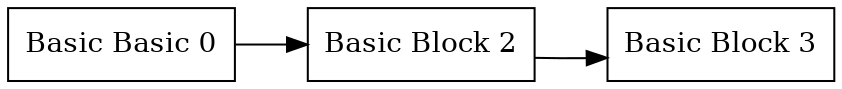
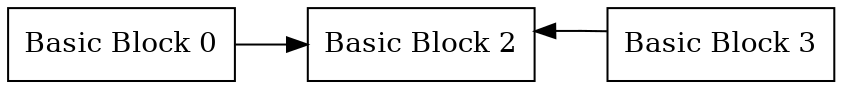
  digraph {
    rankdir=LR
    node [shape=box]
-   "Basic Block 0" [label="Basic Basic 0"]
+   "Basic Block 0"
    "Basic Block 2"
    "Basic Block 3"
    "Basic Block 0" -> "Basic Block 2"
-   "Basic Block 2" -> "Basic Block 3"
+   "Basic Block 3" -> "Basic Block 2"
  }
